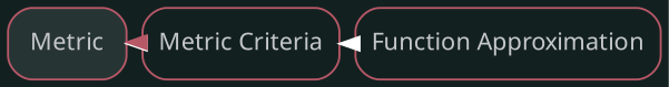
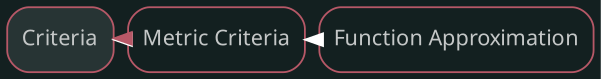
  digraph {
    bgcolor="#132020"
    nodesep=0
    rankdir=LR
    ranksep=0
    node [color="#b75867" fillcolor="#FFFFFF" fontcolor="#c4c7c7" fontname=sans fontsize="12px" labelfontname=sans shape=rectangle style=rounded]
    edge [color="#FFFFFF" dir=back]
-   n1 [fillcolor="#273434" label=Metric style="rounded,filled"]
+   n1 [fillcolor="#273434" label=Criteria style="rounded,filled"]
    n2 [label="Metric Criteria"]
    n3 [label="Function Approximation"]
    subgraph sub_1 {
    }
    subgraph sub_2 {
      n1
      n2
    }
    subgraph sub_3 {
      n1
      n2
    }
    subgraph sub_4 {
      n2
      n3
    }
    n1 -> n2
    n2 -> n1 [color="#b75867" dir=""]
    n2 -> n3
  }
